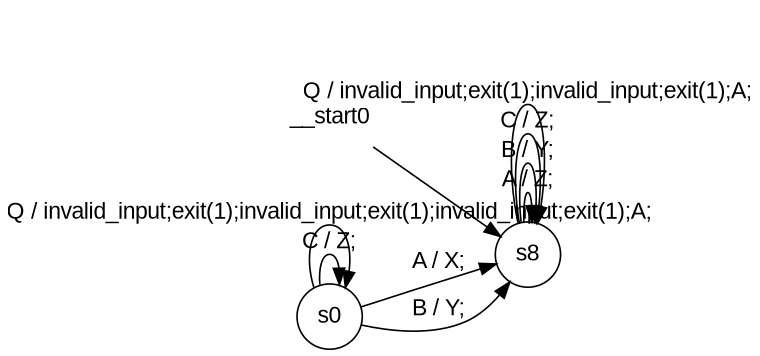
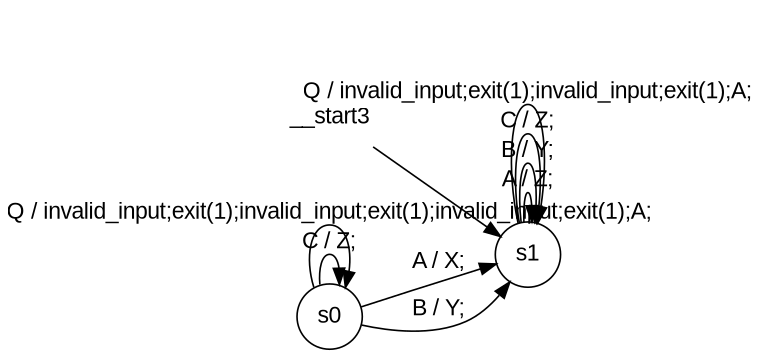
  digraph {
    fontname="Liberation Sans"
    rankdir=LR
    node [fontname="Liberation Sans" shape=circle]
    edge [fontname="Liberation Sans"]
-   __start0 [shape=none]
-   n2 [label=s8]
+   __start0 [shape=none label=__start3]
+   n2 [label=s1]
    n3 [label=s0]
    __start0 -> n2
    n2 -> n2 [label="A / Z;"]
    n2 -> n2 [label="B / Y;"]
    n2 -> n2 [label="C / Z;"]
    n2 -> n2 [label="Q / invalid_input;exit(1);invalid_input;exit(1);A;"]
    n3 -> n2 [label="A / X;"]
    n3 -> n2 [label="B / Y;"]
    n3 -> n3 [label="C / Z;"]
    n3 -> n3 [label="Q / invalid_input;exit(1);invalid_input;exit(1);invalid_input;exit(1);A;"]
  }
